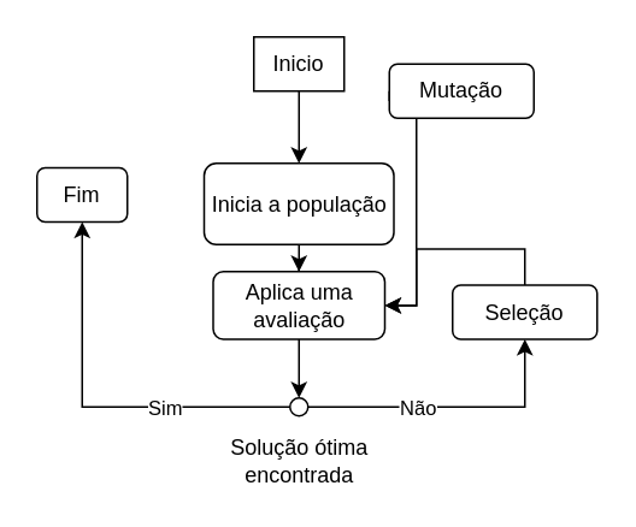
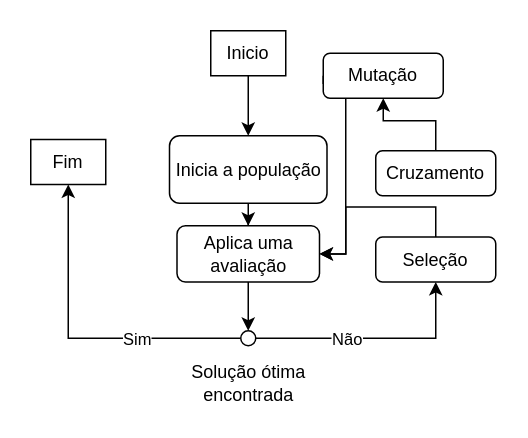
  <mxCell id="0" />
  <mxCell id="1" parent="0" />
  <mxCell id="2" value="" style="edgeStyle=orthogonalEdgeStyle;rounded=0;orthogonalLoop=1;jettySize=auto;html=1;" edge="1" parent="1" source="3" target="5"><mxGeometry relative="1" as="geometry" /></mxCell>
  <mxCell id="3" value="Inicio" style="whiteSpace=wrap;html=1;rounded=0;" vertex="1" parent="1"><mxGeometry x="140" y="20" width="50" height="30" as="geometry" /></mxCell>
  <mxCell id="4" value="" style="edgeStyle=orthogonalEdgeStyle;rounded=0;orthogonalLoop=1;jettySize=auto;html=1;" edge="1" parent="1" source="5" target="7"><mxGeometry relative="1" as="geometry" /></mxCell>
  <mxCell id="5" value="Inicia a população" style="whiteSpace=wrap;html=1;rounded=1;" vertex="1" parent="1"><mxGeometry x="112.5" y="90" width="105" height="45" as="geometry" /></mxCell>
  <mxCell id="6" style="edgeStyle=orthogonalEdgeStyle;rounded=0;orthogonalLoop=1;jettySize=auto;html=1;exitX=0.5;exitY=1;exitDx=0;exitDy=0;entryX=0.5;entryY=0;entryDx=0;entryDy=0;" edge="1" parent="1" source="7" target="12"><mxGeometry relative="1" as="geometry" /></mxCell>
  <mxCell id="7" value="Aplica uma avaliação" style="whiteSpace=wrap;html=1;rounded=1;" vertex="1" parent="1"><mxGeometry x="117.5" y="150" width="95" height="37.5" as="geometry" /></mxCell>
  <mxCell id="8" style="edgeStyle=orthogonalEdgeStyle;rounded=0;orthogonalLoop=1;jettySize=auto;html=1;exitX=0;exitY=0.5;exitDx=0;exitDy=0;entryX=0.5;entryY=1;entryDx=0;entryDy=0;" edge="1" parent="1" source="12" target="15"><mxGeometry relative="1" as="geometry" /></mxCell>
  <mxCell id="9" value="Sim" style="edgeLabel;html=1;align=center;verticalAlign=middle;resizable=0;points=[];" vertex="1" connectable="0" parent="8"><mxGeometry x="-0.585" relative="1" as="geometry"><mxPoint x="-25" as="offset" /></mxGeometry></mxCell>
  <mxCell id="10" style="edgeStyle=orthogonalEdgeStyle;rounded=0;orthogonalLoop=1;jettySize=auto;html=1;exitX=1;exitY=0.5;exitDx=0;exitDy=0;entryX=0.5;entryY=1;entryDx=0;entryDy=0;" edge="1" parent="1" source="12" target="14"><mxGeometry relative="1" as="geometry"><mxPoint x="220" y="225.167" as="targetPoint" /></mxGeometry></mxCell>
  <mxCell id="11" value="Não" style="edgeLabel;html=1;align=center;verticalAlign=middle;resizable=0;points=[];" vertex="1" connectable="0" parent="10"><mxGeometry x="-0.526" y="-4" relative="1" as="geometry"><mxPoint x="23" y="-4" as="offset" /></mxGeometry></mxCell>
  <mxCell id="12" value="" style="ellipse;whiteSpace=wrap;html=1;aspect=fixed;" vertex="1" parent="1"><mxGeometry x="160" y="220" width="10" height="10" as="geometry" /></mxCell>
  <mxCell id="13" style="edgeStyle=orthogonalEdgeStyle;rounded=0;orthogonalLoop=1;jettySize=auto;html=1;exitX=0.5;exitY=0;exitDx=0;exitDy=0;" edge="1" parent="1" source="14" target="7"><mxGeometry relative="1" as="geometry" /></mxCell>
  <mxCell id="14" value="Seleção" style="rounded=1;whiteSpace=wrap;html=1;" vertex="1" parent="1"><mxGeometry x="250" y="157.5" width="80" height="30" as="geometry" /></mxCell>
- <mxCell id="15" value="Fim" style="rounded=1;whiteSpace=wrap;html=1;" vertex="1" parent="1"><mxGeometry x="20" y="92.5" width="50" height="30" as="geometry" /></mxCell>
+ <mxCell id="15" value="Fim" style="whiteSpace=wrap;html=1;rounded=0;" vertex="1" parent="1"><mxGeometry x="20" y="92.5" width="50" height="30" as="geometry" /></mxCell>
  <mxCell id="16" value="Solução ótima encontrada" style="text;html=1;strokeColor=none;fillColor=none;align=center;verticalAlign=middle;whiteSpace=wrap;rounded=0;" vertex="1" parent="1"><mxGeometry x="117.5" y="240" width="95" height="30" as="geometry" /></mxCell>
+ <mxCell id="17" style="edgeStyle=orthogonalEdgeStyle;rounded=0;orthogonalLoop=1;jettySize=auto;html=1;exitX=0.5;exitY=0;exitDx=0;exitDy=0;entryX=0.5;entryY=1;entryDx=0;entryDy=0;" edge="1" parent="1" source="18" target="20"><mxGeometry relative="1" as="geometry" /></mxCell>
+ <mxCell id="18" value="Cruzamento" style="rounded=1;whiteSpace=wrap;html=1;" vertex="1" parent="1"><mxGeometry x="250" y="100" width="80" height="30" as="geometry" /></mxCell>
  <mxCell id="19" style="edgeStyle=orthogonalEdgeStyle;rounded=0;orthogonalLoop=1;jettySize=auto;html=1;exitX=0;exitY=0.5;exitDx=0;exitDy=0;entryX=1;entryY=0.5;entryDx=0;entryDy=0;" edge="1" parent="1" source="20" target="7"><mxGeometry relative="1" as="geometry"><Array as="points"><mxPoint x="230" y="55" /><mxPoint x="230" y="169" /></Array></mxGeometry></mxCell>
  <mxCell id="20" value="Mutação" style="rounded=1;whiteSpace=wrap;html=1;" vertex="1" parent="1"><mxGeometry x="215" y="35" width="80" height="30" as="geometry" /></mxCell>
